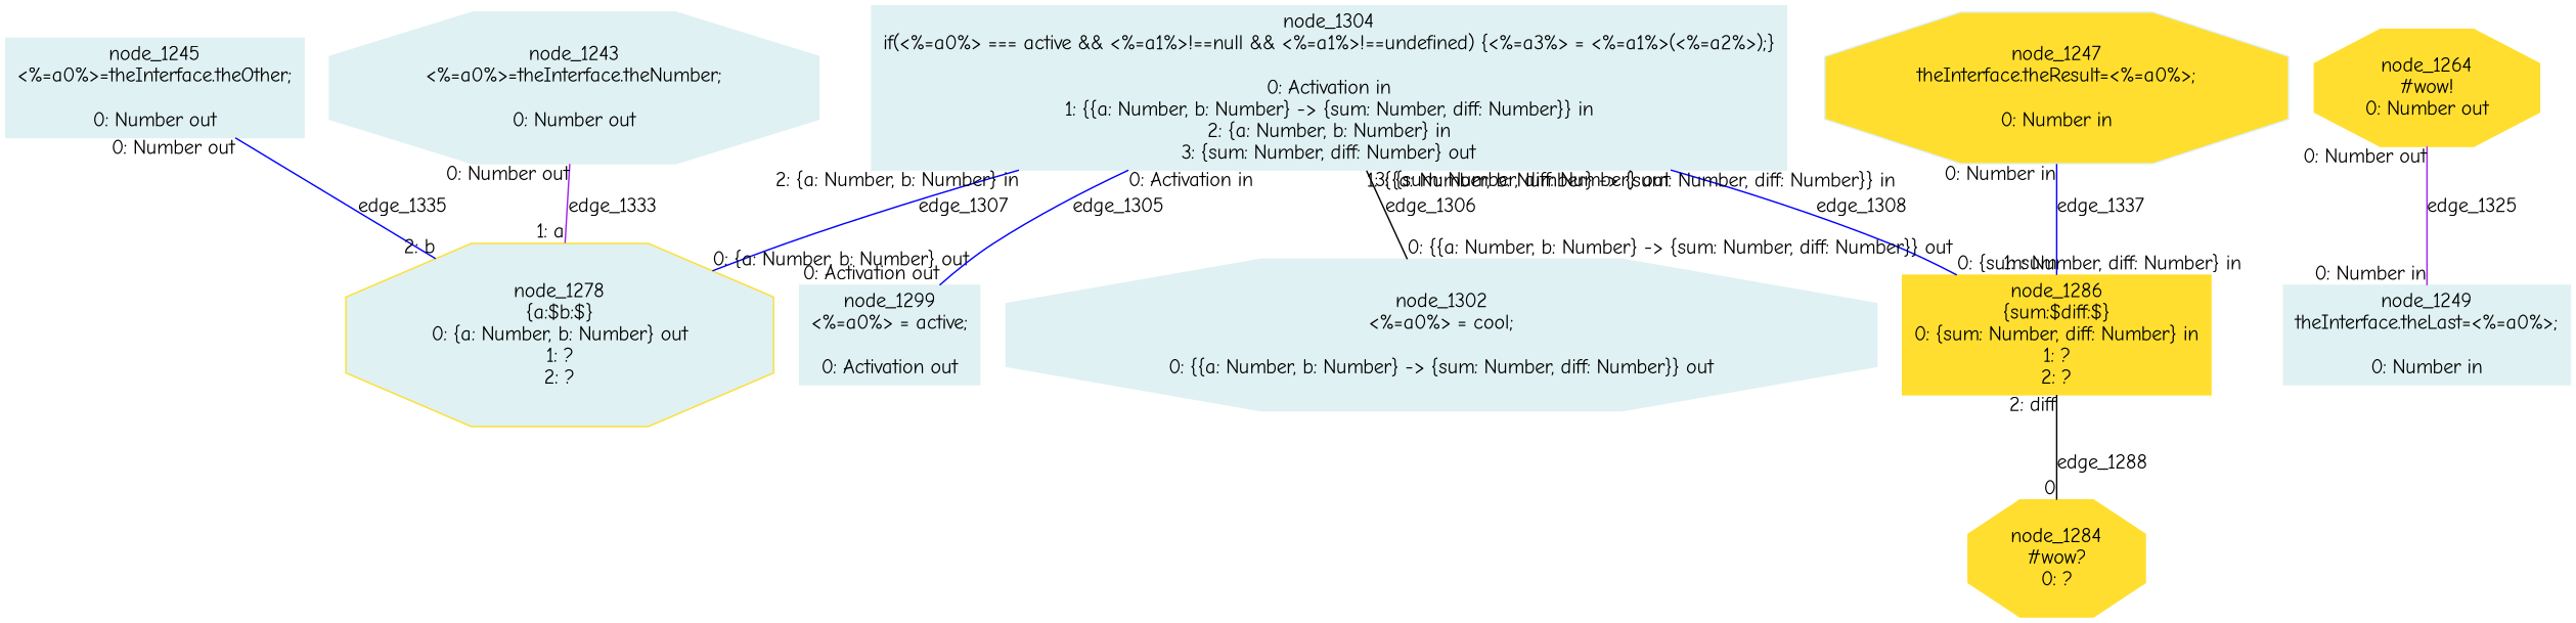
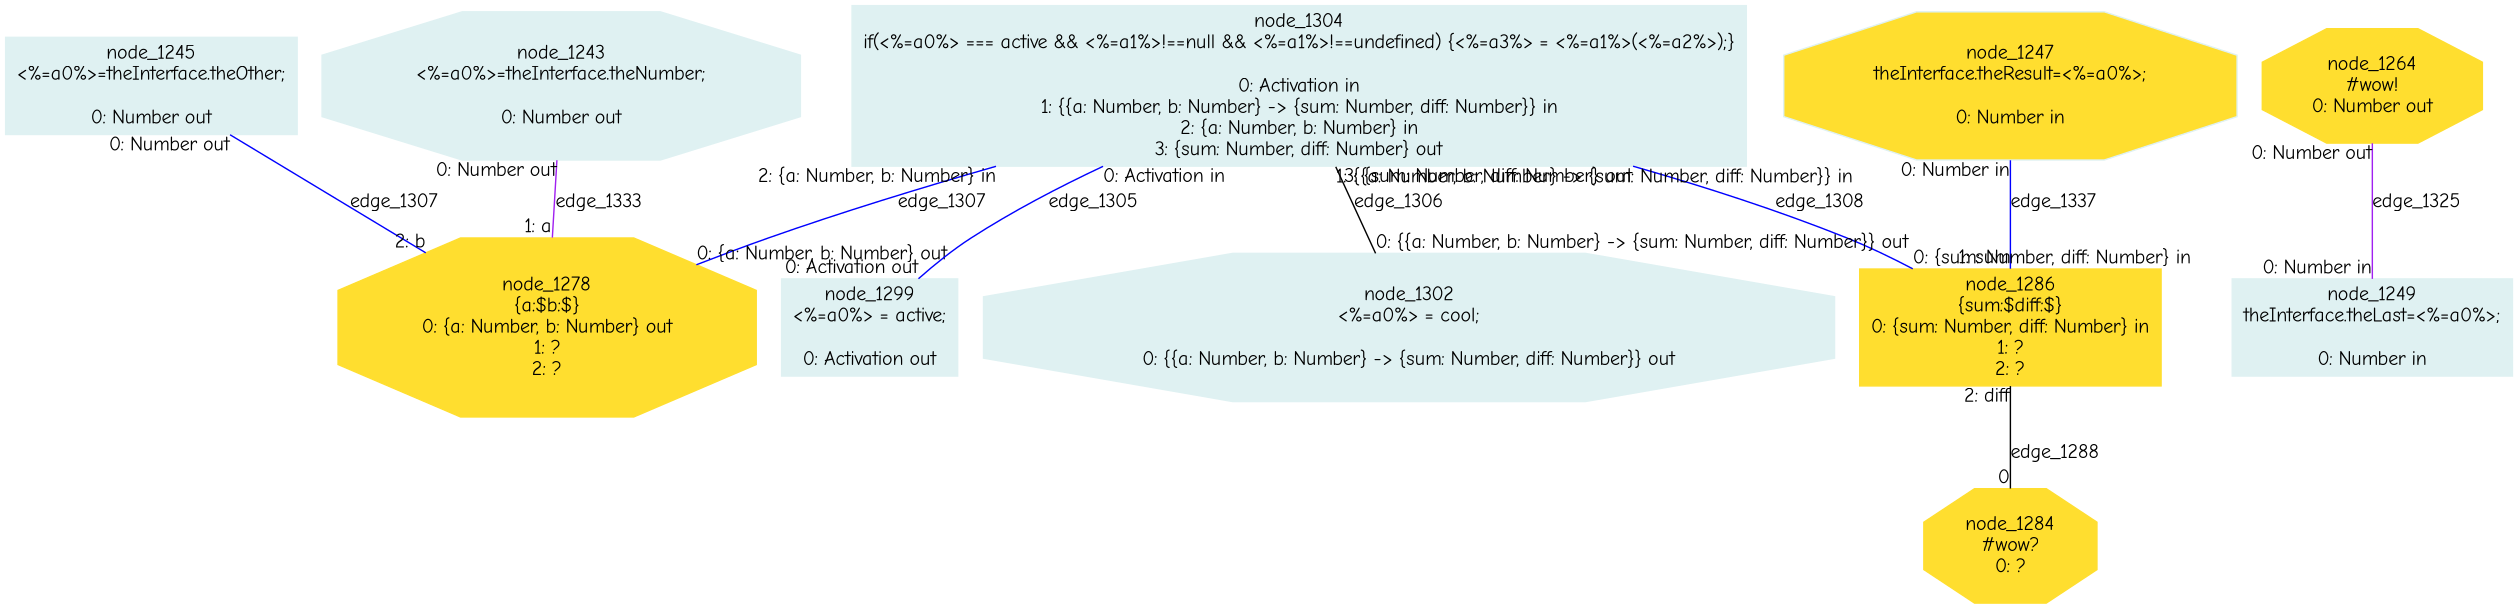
  digraph {
    fontname="Comic Neue"
    node [color="#dff1f2" fontname="Comic Neue" shape=octagon style=filled]
    edge [arrowHead=none arrowsize=1 color=blue dir=none fontname="Comic Neue" taillabel="0: Number out"]
    n1 [label="node_1243\n<%=a0%>=theInterface.theNumber;\n\n0: Number out"]
-   n2 [color="#ffde2f" label="node_1278\n{a:$b:$}\n0: {a: Number, b: Number} out\n1: ?\n2: ?" fillcolor="#dff1f2"]
+   n2 [color="#ffde2f" label="node_1278\n{a:$b:$}\n0: {a: Number, b: Number} out\n1: ?\n2: ?"]
    n3 [label="node_1245\n<%=a0%>=theInterface.theOther;\n\n0: Number out" shape=box]
    n4 [fillcolor="#ffde2f" label="node_1247\ntheInterface.theResult=<%=a0%>;\n\n0: Number in"]
    n5 [color="#ffde2f" label="node_1286\n{sum:$diff:$}\n0: {sum: Number, diff: Number} in\n1: ?\n2: ?" shape=box]
    n6 [color="#ffde2f" label="node_1284\n#wow?\n0: ?"]
    n7 [label="node_1249\ntheInterface.theLast=<%=a0%>;\n\n0: Number in" shape=box]
    n8 [color="#ffde2f" label="node_1264\n#wow!\n0: Number out"]
    n9 [label="node_1299\n<%=a0%> = active;\n\n0: Activation out" shape=box]
    n10 [label="node_1302\n<%=a0%> = cool;\n\n0: {{a: Number, b: Number} -> {sum: Number, diff: Number}} out"]
    n11 [label="node_1304\nif(<%=a0%> === active && <%=a1%>!==null && <%=a1%>!==undefined) {<%=a3%> = <%=a1%>(<%=a2%>);}\n\n0: Activation in\n1: {{a: Number, b: Number} -> {sum: Number, diff: Number}} in\n2: {a: Number, b: Number} in\n3: {sum: Number, diff: Number} out" shape=box]
    n1 -> n2 [color=purple headlabel="1: a" label=edge_1333]
-   n3 -> n2 [headlabel="2: b" label=edge_1335]
+   n3 -> n2 [headlabel="2: b" label=edge_1307]
    n4 -> n5 [headlabel="1: sum" label=edge_1337 taillabel="0: Number in"]
    n5 -> n6 [color=black headlabel=0 label=edge_1288 taillabel="2: diff"]
    n8 -> n7 [color=purple headlabel="0: Number in" label=edge_1325]
    n11 -> n2 [headlabel="0: {a: Number, b: Number} out" label=edge_1307 taillabel="2: {a: Number, b: Number} in"]
    n11 -> n5 [headlabel="0: {sum: Number, diff: Number} in" label=edge_1308 taillabel="3: {sum: Number, diff: Number} out"]
    n11 -> n9 [headlabel="0: Activation out" label=edge_1305 taillabel="0: Activation in"]
    n11 -> n10 [color=black headlabel="0: {{a: Number, b: Number} -> {sum: Number, diff: Number}} out" label=edge_1306 taillabel="1: {{a: Number, b: Number} -> {sum: Number, diff: Number}} in"]
  }
